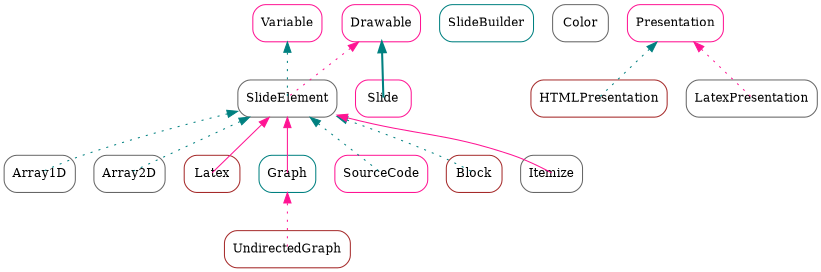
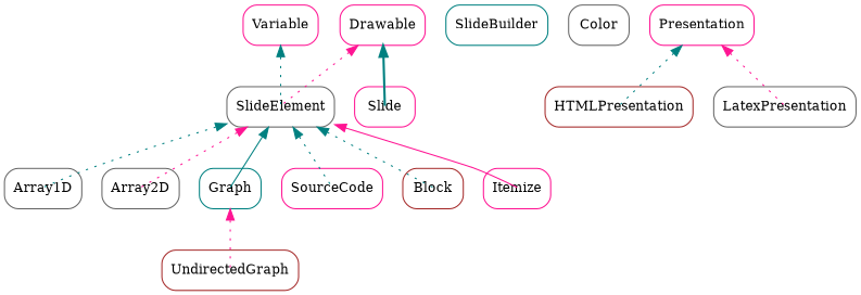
  digraph {
    node [color=gray40 fillcolor=white fontsize=12 shape=record style="rounded,filled"]
    edge [color=teal dir=back headclip=false style=dotted]
    Drawable [color=deeppink]
    SlideElement
    Slide [color=deeppink]
    Array1D
    Array2D
-   Latex [color=brown]
    n7 [color=teal label="Graph"]
    SourceCode [color=deeppink]
    Block [color=brown]
-   Itemize
+   Itemize [color=deeppink]
    UndirectedGraph [color=brown]
    Variable [color=deeppink]
    SlideBuilder [color=teal]
    Color
    Presentation [color=deeppink]
    HTMLPresentation [color=brown]
    LatexPresentation
    Drawable -> SlideElement [color=deeppink]
    Drawable -> Slide [style=bold]
    SlideElement -> Array1D
-   SlideElement -> Array2D
-   SlideElement -> Latex [color=deeppink style=solid]
-   SlideElement -> n7 [color=deeppink style=solid]
+   SlideElement -> Array2D [color=deeppink]
+   SlideElement -> n7 [style=solid]
    SlideElement -> SourceCode
    SlideElement -> Block
    SlideElement -> Itemize [color=deeppink style=solid]
    n7 -> UndirectedGraph [color=deeppink]
    Variable -> SlideElement
    Presentation -> HTMLPresentation
    Presentation -> LatexPresentation [color=deeppink]
  }
